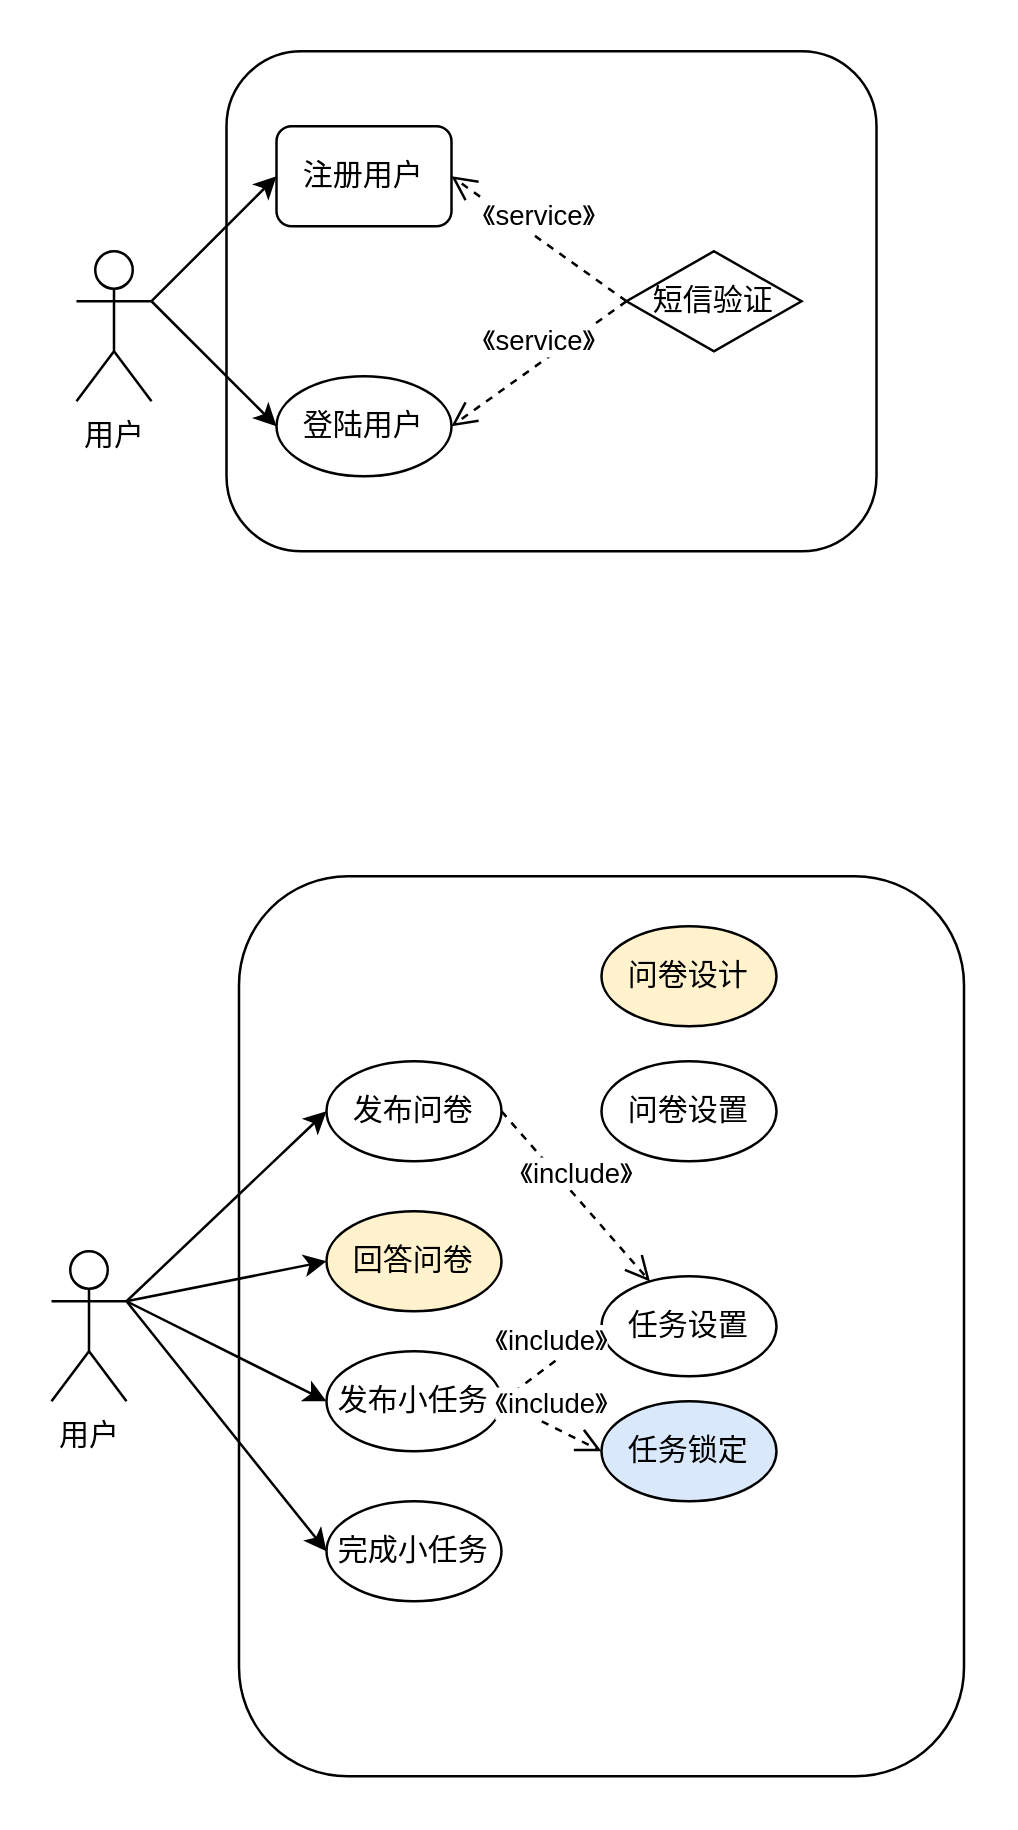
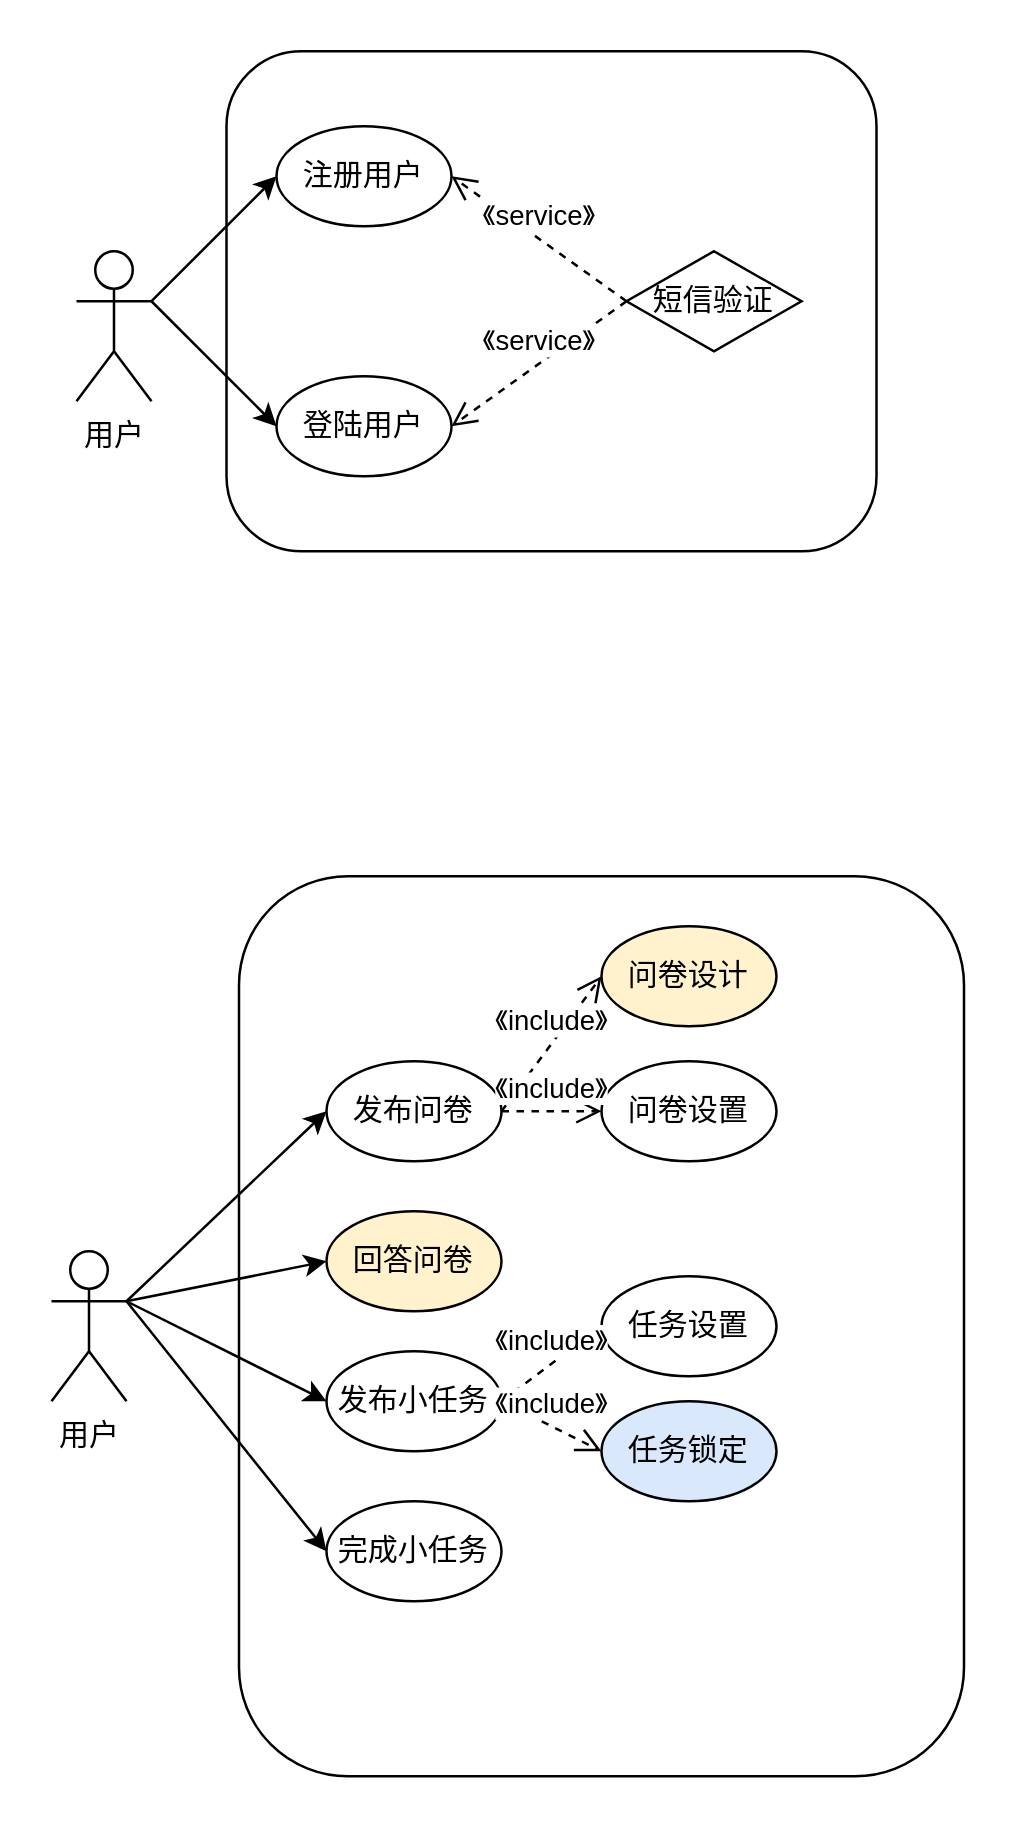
  <mxCell id="0" />
  <mxCell id="1" parent="0" />
  <mxCell id="2" value="" style="endArrow=none;dashed=1;html=1;entryX=1;entryY=0.5;entryDx=0;entryDy=0;exitX=0;exitY=0.5;exitDx=0;exitDy=0;jumpStyle=none;rounded=1;" edge="1" parent="1" source="9" target="5"><mxGeometry width="50" height="50" relative="1" as="geometry"><mxPoint x="80" y="240" as="sourcePoint" /><mxPoint x="30" y="290" as="targetPoint" /></mxGeometry></mxCell>
  <mxCell id="3" value="用户" style="shape=umlActor;verticalLabelPosition=bottom;labelBackgroundColor=#ffffff;verticalAlign=top;html=1;outlineConnect=0;" vertex="1" parent="1"><mxGeometry x="30" y="100" width="30" height="60" as="geometry" /></mxCell>
  <mxCell id="4" value="" style="rounded=1;whiteSpace=wrap;html=1;shadow=0;" vertex="1" parent="1"><mxGeometry x="90" y="20" width="260" height="200" as="geometry" /></mxCell>
- <mxCell id="5" value="注册用户" style="whiteSpace=wrap;html=1;rounded=1;" vertex="1" parent="1"><mxGeometry x="110" y="50" width="70" height="40" as="geometry" /></mxCell>
+ <mxCell id="5" value="注册用户" style="ellipse;whiteSpace=wrap;html=1;" vertex="1" parent="1"><mxGeometry x="110" y="50" width="70" height="40" as="geometry" /></mxCell>
  <mxCell id="6" value="登陆用户" style="ellipse;whiteSpace=wrap;html=1;" vertex="1" parent="1"><mxGeometry x="110" y="150" width="70" height="40" as="geometry" /></mxCell>
  <mxCell id="7" value="" style="endArrow=classic;html=1;exitX=1;exitY=0.333;exitDx=0;exitDy=0;exitPerimeter=0;entryX=0;entryY=0.5;entryDx=0;entryDy=0;" edge="1" parent="1" source="3" target="5"><mxGeometry width="50" height="50" relative="1" as="geometry"><mxPoint x="30" y="300" as="sourcePoint" /><mxPoint x="80" y="250" as="targetPoint" /></mxGeometry></mxCell>
  <mxCell id="8" value="" style="endArrow=classic;html=1;entryX=0;entryY=0.5;entryDx=0;entryDy=0;" edge="1" parent="1" target="6"><mxGeometry width="50" height="50" relative="1" as="geometry"><mxPoint x="60" y="120" as="sourcePoint" /><mxPoint x="120" y="80" as="targetPoint" /></mxGeometry></mxCell>
  <mxCell id="9" value="短信验证" style="rhombus;whiteSpace=wrap;html=1;" vertex="1" parent="1"><mxGeometry x="250" y="100" width="70" height="40" as="geometry" /></mxCell>
  <mxCell id="10" value="《service》" style="html=1;verticalAlign=bottom;endArrow=open;dashed=1;endSize=8;exitX=0;exitY=0.5;exitDx=0;exitDy=0;entryX=1;entryY=0.5;entryDx=0;entryDy=0;" edge="1" parent="1" source="9" target="5"><mxGeometry relative="1" as="geometry"><mxPoint x="110" y="240" as="sourcePoint" /><mxPoint x="30" y="240" as="targetPoint" /></mxGeometry></mxCell>
  <mxCell id="11" value="《service》" style="html=1;verticalAlign=bottom;endArrow=open;dashed=1;endSize=8;exitX=0;exitY=0.5;exitDx=0;exitDy=0;entryX=1;entryY=0.5;entryDx=0;entryDy=0;" edge="1" parent="1" source="9" target="6"><mxGeometry relative="1" as="geometry"><mxPoint x="100" y="290" as="sourcePoint" /><mxPoint x="30" y="240" as="targetPoint" /></mxGeometry></mxCell>
  <mxCell id="12" value="用户" style="shape=umlActor;verticalLabelPosition=bottom;labelBackgroundColor=#ffffff;verticalAlign=top;html=1;outlineConnect=0;" vertex="1" parent="1"><mxGeometry x="20" y="500" width="30" height="60" as="geometry" /></mxCell>
  <mxCell id="13" value="" style="rounded=1;whiteSpace=wrap;html=1;shadow=0;" vertex="1" parent="1"><mxGeometry x="95" y="350" width="290" height="360" as="geometry" /></mxCell>
  <mxCell id="14" value="发布问卷" style="ellipse;whiteSpace=wrap;html=1;" vertex="1" parent="1"><mxGeometry x="130" y="424" width="70" height="40" as="geometry" /></mxCell>
  <mxCell id="15" value="回答问卷" style="ellipse;whiteSpace=wrap;html=1;fillColor=#fff2cc;" vertex="1" parent="1"><mxGeometry x="130" y="484" width="70" height="40" as="geometry" /></mxCell>
  <mxCell id="16" value="发布小任务" style="ellipse;whiteSpace=wrap;html=1;" vertex="1" parent="1"><mxGeometry x="130" y="540" width="70" height="40" as="geometry" /></mxCell>
  <mxCell id="17" value="完成小任务" style="ellipse;whiteSpace=wrap;html=1;" vertex="1" parent="1"><mxGeometry x="130" y="600" width="70" height="40" as="geometry" /></mxCell>
  <mxCell id="18" value="" style="endArrow=classic;html=1;exitX=0;exitY=0.5;exitDx=0;exitDy=0;entryX=0;entryY=0.5;entryDx=0;entryDy=0;" edge="1" parent="1" target="14"><mxGeometry width="50" height="50" relative="1" as="geometry"><mxPoint x="50" y="520" as="sourcePoint" /><mxPoint x="20" y="780" as="targetPoint" /></mxGeometry></mxCell>
  <mxCell id="19" value="" style="endArrow=classic;html=1;entryX=0;entryY=0.5;entryDx=0;entryDy=0;" edge="1" parent="1" target="15"><mxGeometry width="50" height="50" relative="1" as="geometry"><mxPoint x="50" y="520" as="sourcePoint" /><mxPoint x="140" y="454" as="targetPoint" /></mxGeometry></mxCell>
  <mxCell id="20" value="" style="endArrow=classic;html=1;entryX=0;entryY=0.5;entryDx=0;entryDy=0;" edge="1" parent="1" target="16"><mxGeometry width="50" height="50" relative="1" as="geometry"><mxPoint x="50" y="520" as="sourcePoint" /><mxPoint x="150" y="464" as="targetPoint" /></mxGeometry></mxCell>
  <mxCell id="21" value="" style="endArrow=classic;html=1;entryX=0;entryY=0.5;entryDx=0;entryDy=0;" edge="1" parent="1" target="17"><mxGeometry width="50" height="50" relative="1" as="geometry"><mxPoint x="50" y="520" as="sourcePoint" /><mxPoint x="160" y="474" as="targetPoint" /></mxGeometry></mxCell>
  <mxCell id="22" value="问卷设计" style="ellipse;whiteSpace=wrap;html=1;fillColor=#fff2cc;" vertex="1" parent="1"><mxGeometry x="240" y="370" width="70" height="40" as="geometry" /></mxCell>
  <mxCell id="23" value="问卷设置" style="ellipse;whiteSpace=wrap;html=1;" vertex="1" parent="1"><mxGeometry x="240" y="424" width="70" height="40" as="geometry" /></mxCell>
- <mxCell id="24" value="《include》" style="html=1;verticalAlign=bottom;endArrow=open;dashed=1;endSize=8;exitX=1;exitY=0.5;exitDx=0;exitDy=0;" edge="1" parent="1" source="14" target="26"><mxGeometry relative="1" as="geometry"><mxPoint x="165" y="310" as="sourcePoint" /><mxPoint x="235" y="260" as="targetPoint" /></mxGeometry></mxCell>
+ <mxCell id="24" value="《include》" style="html=1;verticalAlign=bottom;endArrow=open;dashed=1;endSize=8;exitX=1;exitY=0.5;exitDx=0;exitDy=0;entryX=0;entryY=0.5;entryDx=0;entryDy=0;" edge="1" parent="1" source="14" target="22"><mxGeometry relative="1" as="geometry"><mxPoint x="165" y="310" as="sourcePoint" /><mxPoint x="235" y="260" as="targetPoint" /></mxGeometry></mxCell>
+ <mxCell id="25" value="《include》" style="html=1;verticalAlign=bottom;endArrow=open;dashed=1;endSize=8;exitX=1;exitY=0.5;exitDx=0;exitDy=0;entryX=0;entryY=0.5;entryDx=0;entryDy=0;" edge="1" parent="1" source="14" target="23"><mxGeometry relative="1" as="geometry"><mxPoint x="153.977" y="444" as="sourcePoint" /><mxPoint x="153.977" y="494" as="targetPoint" /></mxGeometry></mxCell>
  <mxCell id="26" value="任务设置" style="ellipse;whiteSpace=wrap;html=1;" vertex="1" parent="1"><mxGeometry x="240" y="510" width="70" height="40" as="geometry" /></mxCell>
  <mxCell id="27" value="任务锁定" style="ellipse;whiteSpace=wrap;html=1;fillColor=#dae8fc;" vertex="1" parent="1"><mxGeometry x="240" y="560" width="70" height="40" as="geometry" /></mxCell>
  <mxCell id="28" value="《include》" style="html=1;verticalAlign=bottom;endArrow=open;dashed=1;endSize=8;exitX=1;exitY=0.5;exitDx=0;exitDy=0;" edge="1" parent="1" source="16"><mxGeometry relative="1" as="geometry"><mxPoint x="190" y="570" as="sourcePoint" /><mxPoint x="240" y="530" as="targetPoint" /></mxGeometry></mxCell>
  <mxCell id="29" value="《include》" style="html=1;verticalAlign=bottom;endArrow=open;dashed=1;endSize=8;exitX=1;exitY=0.5;exitDx=0;exitDy=0;entryX=0;entryY=0.5;entryDx=0;entryDy=0;" edge="1" parent="1" source="16" target="27"><mxGeometry relative="1" as="geometry"><mxPoint x="200" y="610" as="sourcePoint" /><mxPoint x="270" y="560" as="targetPoint" /></mxGeometry></mxCell>
